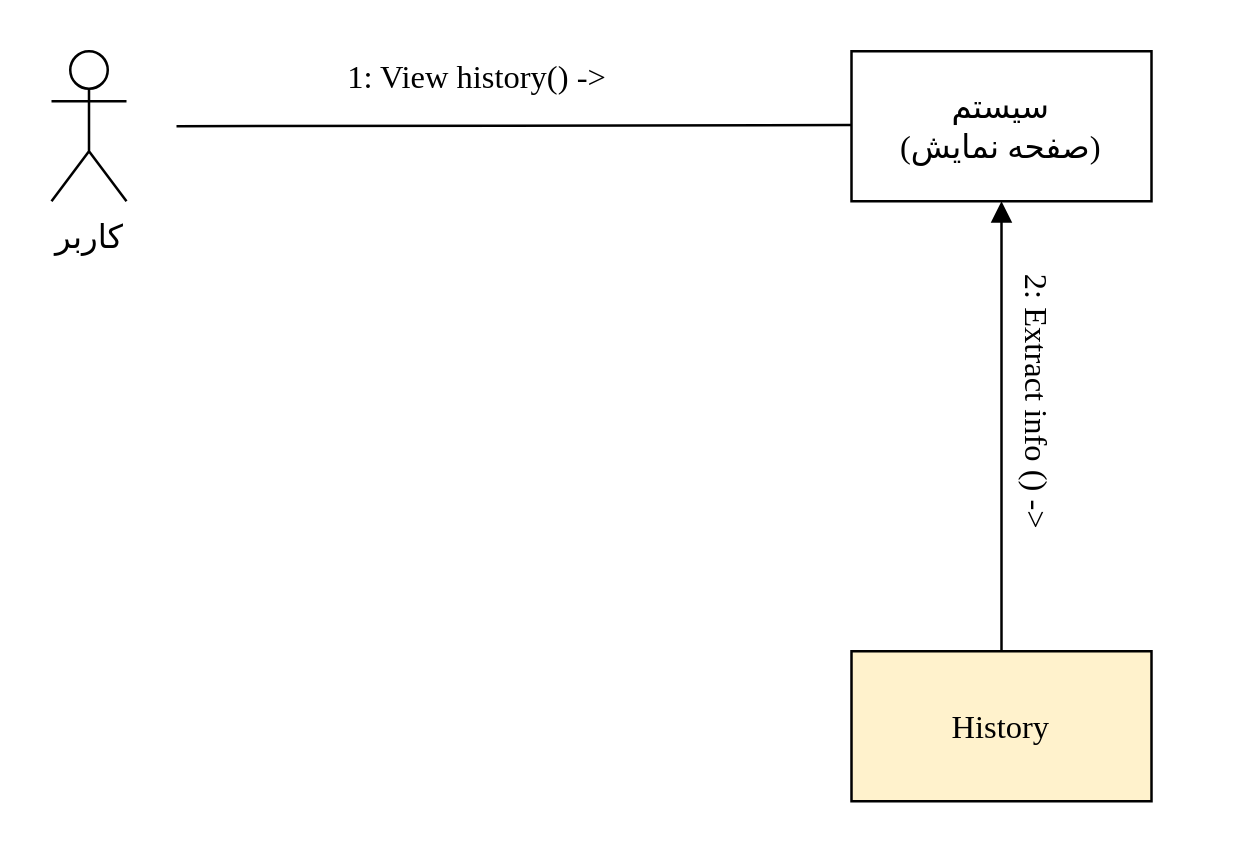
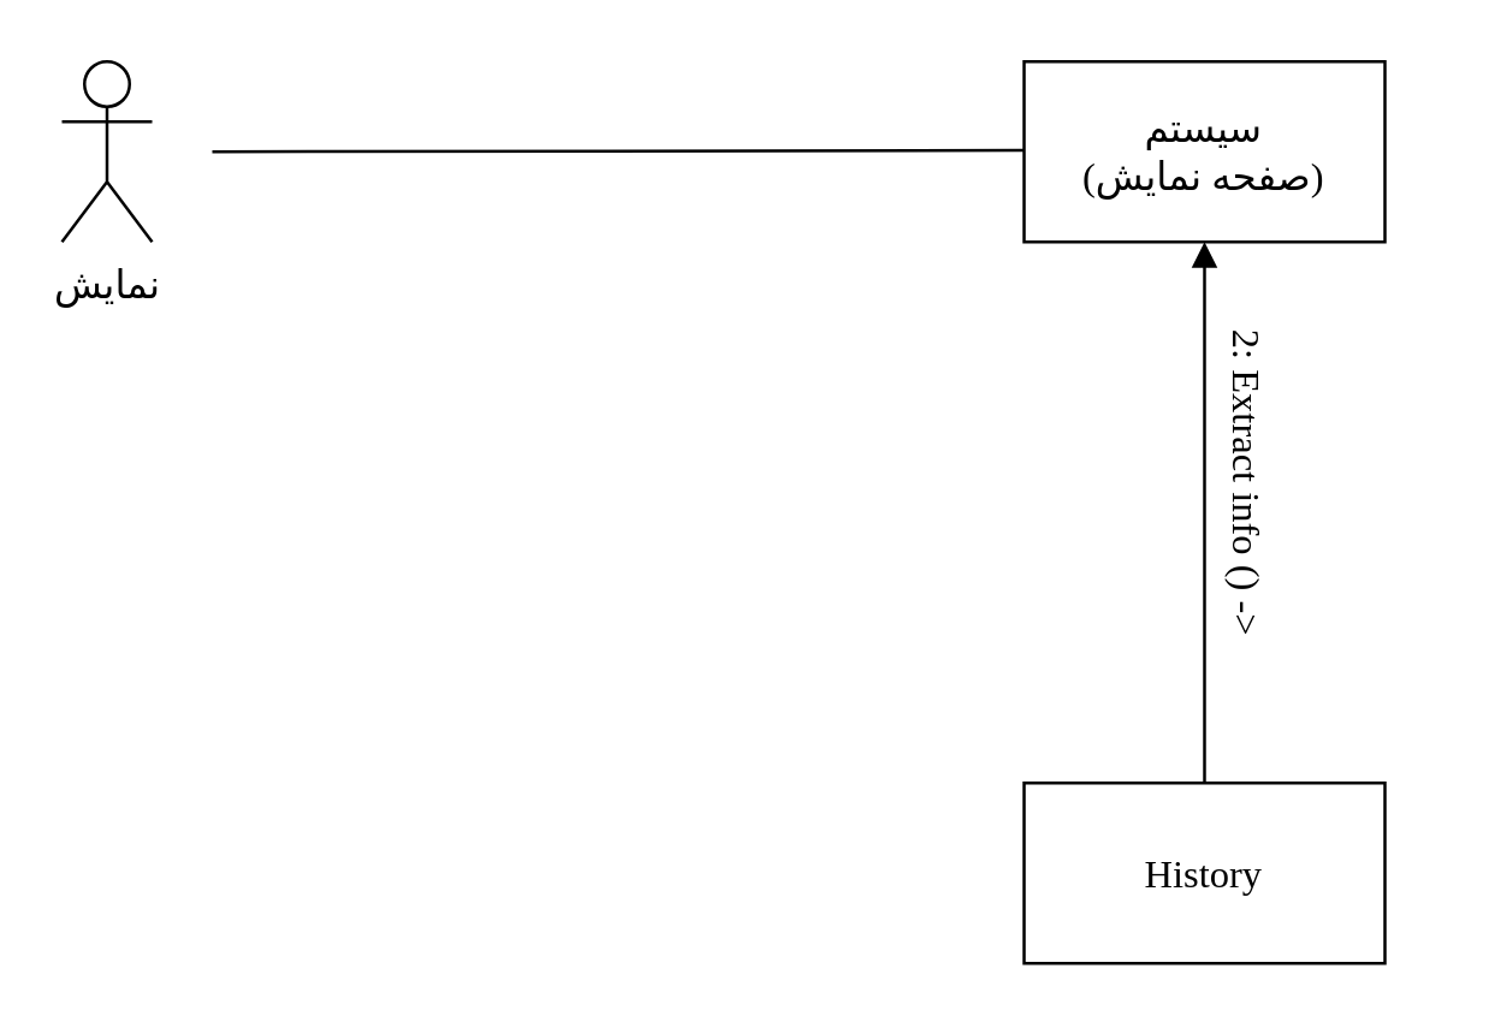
  <mxCell id="0" />
  <mxCell id="1" parent="0" />
- <mxCell id="2" value="&lt;font face=&quot;Times New Roman&quot;&gt;&lt;span style=&quot;font-size: 13px&quot;&gt;کاربر&lt;/span&gt;&lt;/font&gt;" style="shape=umlActor;verticalLabelPosition=bottom;verticalAlign=top;html=1;outlineConnect=0;" parent="1" vertex="1"><mxGeometry x="20" y="20" width="30" height="60" as="geometry" /></mxCell>
+ <mxCell id="2" value="&lt;font face=&quot;Times New Roman&quot;&gt;&lt;span style=&quot;font-size: 13px&quot;&gt;نمایش&lt;/span&gt;&lt;/font&gt;" style="shape=umlActor;verticalLabelPosition=bottom;verticalAlign=top;html=1;outlineConnect=0;" parent="1" vertex="1"><mxGeometry x="20" y="20" width="30" height="60" as="geometry" /></mxCell>
  <mxCell id="3" value="&lt;font face=&quot;B Zar&quot; style=&quot;font-size: 13px&quot;&gt;سیستم &lt;br&gt;(صفحه نمایش)&lt;/font&gt;" style="rounded=0;whiteSpace=wrap;html=1;" parent="1" vertex="1"><mxGeometry x="340" y="20" width="120" height="60" as="geometry" /></mxCell>
  <mxCell id="4" value="" style="endArrow=none;html=1;" parent="1" edge="1"><mxGeometry width="50" height="50" relative="1" as="geometry"><mxPoint x="70" y="50" as="sourcePoint" /><mxPoint x="340" y="49.5" as="targetPoint" /></mxGeometry></mxCell>
- <mxCell id="5" value="&lt;font face=&quot;Times New Roman&quot; style=&quot;font-size: 13px&quot;&gt;1: View history() -&amp;gt;&lt;/font&gt;" style="text;html=1;align=center;verticalAlign=middle;resizable=0;points=[];autosize=1;" parent="1" vertex="1"><mxGeometry x="130" y="20" width="120" height="20" as="geometry" /></mxCell>
- <mxCell id="6" value="&lt;font face=&quot;Times New Roman&quot; style=&quot;font-size: 13px&quot;&gt;History&lt;/font&gt;" style="rounded=0;whiteSpace=wrap;html=1;fillColor=#fff2cc;" parent="1" vertex="1"><mxGeometry x="340" y="260" width="120" height="60" as="geometry" /></mxCell>
+ <mxCell id="6" value="&lt;font face=&quot;Times New Roman&quot; style=&quot;font-size: 13px&quot;&gt;History&lt;/font&gt;" style="rounded=0;whiteSpace=wrap;html=1;" parent="1" vertex="1"><mxGeometry x="340" y="260" width="120" height="60" as="geometry" /></mxCell>
  <mxCell id="7" value="" style="endArrow=block;html=1;exitX=0.5;exitY=0;exitDx=0;exitDy=0;entryX=0.5;entryY=1;entryDx=0;entryDy=0;" parent="1" source="6" target="3" edge="1"><mxGeometry width="50" height="50" relative="1" as="geometry"><mxPoint x="170" y="120" as="sourcePoint" /><mxPoint x="220" y="70" as="targetPoint" /></mxGeometry></mxCell>
  <mxCell id="8" value="&lt;font face=&quot;Times New Roman&quot; style=&quot;font-size: 13px&quot;&gt;2: Extract info () -&amp;gt;&lt;/font&gt;" style="text;html=1;align=center;verticalAlign=middle;resizable=0;points=[];autosize=1;rotation=90;" parent="1" vertex="1"><mxGeometry x="355" y="150" width="120" height="20" as="geometry" /></mxCell>
